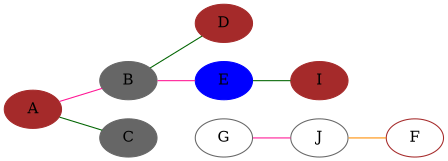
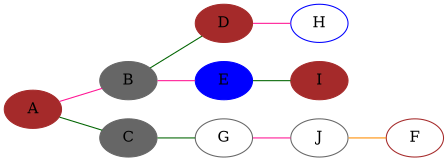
  graph {
    rankdir=LR
    node [color=gray40 style=filled]
    edge [color=darkgreen]
    B
    A [color=brown]
    C
    D [color=brown]
    E [color=blue]
    G [style=""]
+   H [color=blue style=""]
    I [color=brown]
    F [color=brown style=""]
    J [style=""]
    B -- D
    B -- E [color=deeppink]
    A -- B [color=deeppink]
    A -- C
+   C -- G
+   D -- H [color=deeppink]
    E -- I
    G -- J [color=deeppink]
    J -- F [color=darkorange]
  }
